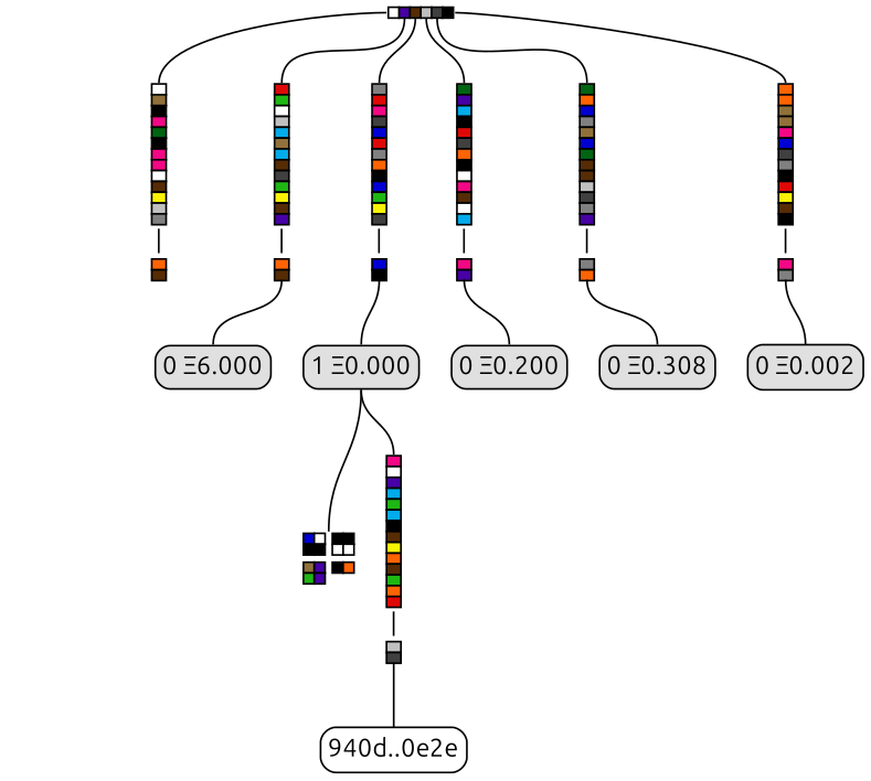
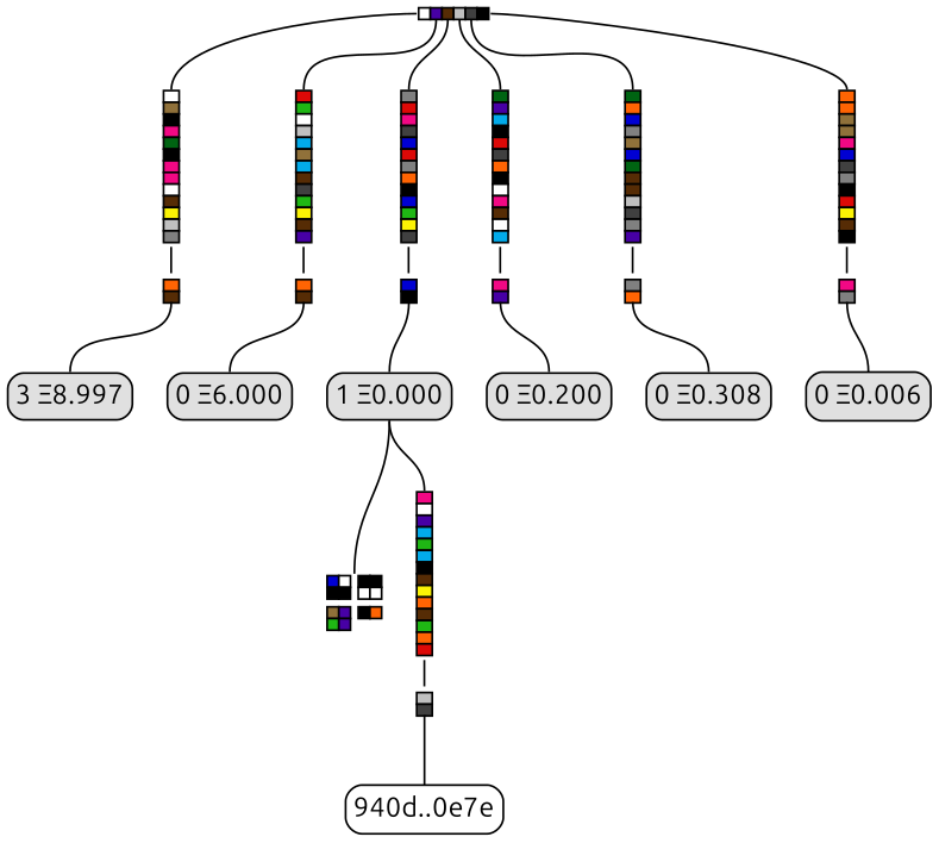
  digraph {
    fontname=Ubuntu
    node [fontname=Ubuntu margin=0 shape=none]
    edge [dir=none fontname=Ubuntu headport=n tailport=s]
    n1 [height=0 label=< 	<table border="0" color="#000000" cellborder="1" cellspacing="0"> 		<tr>  			<td bgcolor="#FFFFFF" port="h0"></td>  			<td bgcolor="#4700A5" port="h5"></td>  			<td bgcolor="#562C05" port="h10"></td>  			<td bgcolor="#C0C0C0" port="h12"></td>  			<td bgcolor="#404040" port="h14"></td>  			<td bgcolor="#000000" port="h15"></td>  		</tr> 	</table>     > width=0]
    n2 [height=0 label=< 	<table border="0" color="#000000" cellborder="1" cellspacing="0"> 			<tr><td bgcolor="#FFFFFF"></td></tr> 				<tr><td bgcolor="#90713A"></td></tr> 				<tr><td bgcolor="#000000"></td></tr> 				<tr><td bgcolor="#F20884"></td></tr> 				<tr><td bgcolor="#006412"></td></tr> 				<tr><td bgcolor="#000000"></td></tr> 				<tr><td bgcolor="#F20884"></td></tr> 				<tr><td bgcolor="#F20884"></td></tr> 				<tr><td bgcolor="#FFFFFF"></td></tr> 				<tr><td bgcolor="#562C05"></td></tr> 				<tr><td bgcolor="#FBF305"></td></tr> 				<tr><td bgcolor="#C0C0C0"></td></tr> 				<tr><td bgcolor="#808080"></td></tr> 				<tr><td border="0">|</td></tr> 					<tr><td bgcolor="#FF6403"></td></tr> 				<tr><td bgcolor="#562C05"></td></tr> 		 	</table> 	> width=0]
    n3 [height=0 label=< 	<table border="0" color="#000000" cellborder="1" cellspacing="0"> 			<tr><td bgcolor="#DD0907"></td></tr> 				<tr><td bgcolor="#1FB714"></td></tr> 				<tr><td bgcolor="#FFFFFF"></td></tr> 				<tr><td bgcolor="#C0C0C0"></td></tr> 				<tr><td bgcolor="#02ABEA"></td></tr> 				<tr><td bgcolor="#90713A"></td></tr> 				<tr><td bgcolor="#02ABEA"></td></tr> 				<tr><td bgcolor="#562C05"></td></tr> 				<tr><td bgcolor="#404040"></td></tr> 				<tr><td bgcolor="#1FB714"></td></tr> 				<tr><td bgcolor="#FBF305"></td></tr> 				<tr><td bgcolor="#562C05"></td></tr> 				<tr><td bgcolor="#4700A5"></td></tr> 				<tr><td border="0">|</td></tr> 					<tr><td bgcolor="#FF6403"></td></tr> 				<tr><td bgcolor="#562C05"></td></tr> 		 	</table> 	> width=0]
    n4 [height=0 label=< 	<table border="0" color="#000000" cellborder="1" cellspacing="0"> 			<tr><td bgcolor="#808080"></td></tr> 				<tr><td bgcolor="#DD0907"></td></tr> 				<tr><td bgcolor="#F20884"></td></tr> 				<tr><td bgcolor="#404040"></td></tr> 				<tr><td bgcolor="#0000D3"></td></tr> 				<tr><td bgcolor="#DD0907"></td></tr> 				<tr><td bgcolor="#808080"></td></tr> 				<tr><td bgcolor="#FF6403"></td></tr> 				<tr><td bgcolor="#000000"></td></tr> 				<tr><td bgcolor="#0000D3"></td></tr> 				<tr><td bgcolor="#1FB714"></td></tr> 				<tr><td bgcolor="#FBF305"></td></tr> 				<tr><td bgcolor="#404040"></td></tr> 				<tr><td border="0">|</td></tr> 					<tr><td bgcolor="#0000D3"></td></tr> 				<tr><td bgcolor="#000000"></td></tr> 		 	</table> 	> width=0]
    n5 [height=0 label=< 	<table border="0" color="#000000" cellborder="1" cellspacing="0"> 			<tr><td bgcolor="#006412"></td></tr> 				<tr><td bgcolor="#4700A5"></td></tr> 				<tr><td bgcolor="#02ABEA"></td></tr> 				<tr><td bgcolor="#000000"></td></tr> 				<tr><td bgcolor="#DD0907"></td></tr> 				<tr><td bgcolor="#404040"></td></tr> 				<tr><td bgcolor="#FF6403"></td></tr> 				<tr><td bgcolor="#000000"></td></tr> 				<tr><td bgcolor="#FFFFFF"></td></tr> 				<tr><td bgcolor="#F20884"></td></tr> 				<tr><td bgcolor="#562C05"></td></tr> 				<tr><td bgcolor="#FFFFFF"></td></tr> 				<tr><td bgcolor="#02ABEA"></td></tr> 				<tr><td border="0">|</td></tr> 					<tr><td bgcolor="#F20884"></td></tr> 				<tr><td bgcolor="#4700A5"></td></tr> 		 	</table> 	> width=0]
    n6 [height=0 label=< 	<table border="0" color="#000000" cellborder="1" cellspacing="0"> 			<tr><td bgcolor="#006412"></td></tr> 				<tr><td bgcolor="#FF6403"></td></tr> 				<tr><td bgcolor="#0000D3"></td></tr> 				<tr><td bgcolor="#808080"></td></tr> 				<tr><td bgcolor="#90713A"></td></tr> 				<tr><td bgcolor="#0000D3"></td></tr> 				<tr><td bgcolor="#006412"></td></tr> 				<tr><td bgcolor="#562C05"></td></tr> 				<tr><td bgcolor="#562C05"></td></tr> 				<tr><td bgcolor="#C0C0C0"></td></tr> 				<tr><td bgcolor="#404040"></td></tr> 				<tr><td bgcolor="#808080"></td></tr> 				<tr><td bgcolor="#4700A5"></td></tr> 				<tr><td border="0">|</td></tr> 					<tr><td bgcolor="#808080"></td></tr> 				<tr><td bgcolor="#FF6403"></td></tr> 		 	</table> 	> width=0]
    n7 [height=0 label=< 	<table border="0" color="#000000" cellborder="1" cellspacing="0"> 			<tr><td bgcolor="#FF6403"></td></tr> 				<tr><td bgcolor="#FF6403"></td></tr> 				<tr><td bgcolor="#90713A"></td></tr> 				<tr><td bgcolor="#90713A"></td></tr> 				<tr><td bgcolor="#F20884"></td></tr> 				<tr><td bgcolor="#0000D3"></td></tr> 				<tr><td bgcolor="#404040"></td></tr> 				<tr><td bgcolor="#808080"></td></tr> 				<tr><td bgcolor="#000000"></td></tr> 				<tr><td bgcolor="#DD0907"></td></tr> 				<tr><td bgcolor="#FBF305"></td></tr> 				<tr><td bgcolor="#562C05"></td></tr> 				<tr><td bgcolor="#000000"></td></tr> 				<tr><td border="0">|</td></tr> 					<tr><td bgcolor="#F20884"></td></tr> 				<tr><td bgcolor="#808080"></td></tr> 		 	</table> 	> width=0]
+   n8 [fillcolor="#E0E0E0" height=0 label="3 Ξ8.997" margin=0.05 shape=Mrecord style=filled width=0]
    n9 [fillcolor="#E0E0E0" height=0 label="0 Ξ6.000" margin=0.05 shape=Mrecord style=filled width=0]
    n10 [fillcolor="#E0E0E0" height=0 label="1 Ξ0.000" margin=0.05 shape=Mrecord style=filled width=0]
    n11 [fillcolor="#E0E0E0" height=0 label="0 Ξ0.200" margin=0.05 shape=Mrecord style=filled width=0]
    n12 [fillcolor="#E0E0E0" height=0 label="0 Ξ0.308" margin=0.05 shape=Mrecord style=filled width=0]
-   n13 [fillcolor="#E0E0E0" height=0 label="0 Ξ0.002" margin=0.05 shape=Mrecord style=filled width=0]
+   n13 [fillcolor="#E0E0E0" height=0 label="0 Ξ0.006" margin=0.05 shape=Mrecord style=filled width=0]
    n14 [height=0 label=< 	<table border="0" color="#000000" cellborder="1" cellspacing="0"> 			<tr><td bgcolor="#0000D3"></td><td bgcolor="#FFFFFF"></td><td rowspan="2" border="0"></td><td bgcolor="#000000"></td><td bgcolor="#000000"></td></tr> 				<tr><td bgcolor="#000000"></td><td bgcolor="#000000"></td><td bgcolor="#FFFFFF"></td><td bgcolor="#FFFFFF"></td></tr> 				<tr><td colspan="32" border="0"></td></tr> 				<tr><td bgcolor="#90713A"></td><td bgcolor="#4700A5"></td><td rowspan="2" border="0"></td><td bgcolor="#000000"></td><td bgcolor="#FF6403"></td></tr> 				<tr><td bgcolor="#1FB714"></td><td bgcolor="#4700A5"></td><td colspan="20" border="0"></td></tr> 		 	</table> 	> width=0]
    n15 [height=0 label=< 	<table border="0" color="#000000" cellborder="1" cellspacing="0"> 			<tr><td bgcolor="#F20884"></td></tr> 				<tr><td bgcolor="#FFFFFF"></td></tr> 				<tr><td bgcolor="#4700A5"></td></tr> 				<tr><td bgcolor="#02ABEA"></td></tr> 				<tr><td bgcolor="#1FB714"></td></tr> 				<tr><td bgcolor="#02ABEA"></td></tr> 				<tr><td bgcolor="#000000"></td></tr> 				<tr><td bgcolor="#562C05"></td></tr> 				<tr><td bgcolor="#FBF305"></td></tr> 				<tr><td bgcolor="#FF6403"></td></tr> 				<tr><td bgcolor="#562C05"></td></tr> 				<tr><td bgcolor="#1FB714"></td></tr> 				<tr><td bgcolor="#FF6403"></td></tr> 				<tr><td bgcolor="#DD0907"></td></tr> 				<tr><td border="0">|</td></tr> 					<tr><td bgcolor="#C0C0C0"></td></tr> 				<tr><td bgcolor="#404040"></td></tr> 		 	</table> 	> width=0]
-   n16 [height=0 label="940d..0e2e" margin=0.05 shape=Mrecord width=0]
+   n16 [height=0 label="940d..0e7e" margin=0.05 shape=Mrecord width=0]
    n1 -> n2 [tailport=h0]
    n1 -> n3 [tailport=h5]
    n1 -> n4 [tailport=h10]
    n1 -> n5 [tailport=h12]
    n1 -> n6 [tailport=h14]
    n1 -> n7 [tailport=h15]
+   n2 -> n8
    n3 -> n9
    n4 -> n10
    n5 -> n11
    n6 -> n12
    n7 -> n13
    n10 -> n14
    n10 -> n15
    n15 -> n16
  }
